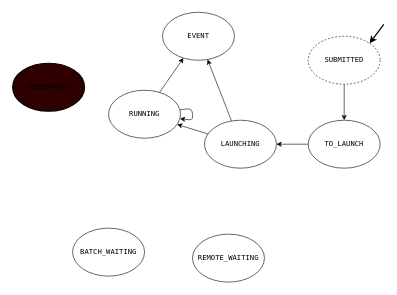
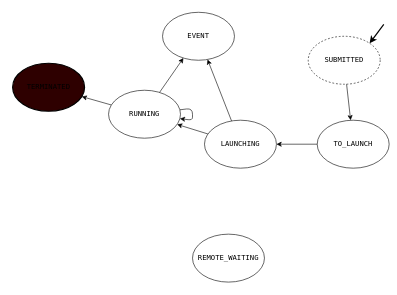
  <mxCell id="0" />
  <mxCell id="1" parent="0" />
  <mxCell id="2" style="edgeStyle=none;html=1;" parent="1" source="3" target="8" edge="1"><mxGeometry relative="1" as="geometry" /></mxCell>
  <mxCell id="3" value="&lt;pre class=&quot;p-code-container p-code-container--block p-code-highlight__code-wrapper&quot;&gt;&lt;code style=&quot;font-family: var(--monaco-monospace-font);&quot;&gt;&lt;span class=&quot;hljs-string&quot;&gt;SUBMITTED&lt;/span&gt;&lt;/code&gt;&lt;/pre&gt;" style="ellipse;whiteSpace=wrap;html=1;dashed=1;" parent="1" vertex="1"><mxGeometry x="513" y="60" width="120" height="80" as="geometry" /></mxCell>
  <mxCell id="4" value="" style="endArrow=classic;html=1;rounded=0;entryX=1;entryY=0;entryDx=0;entryDy=0;strokeWidth=2;" parent="1" target="3" edge="1"><mxGeometry width="50" height="50" relative="1" as="geometry"><mxPoint x="639" y="40" as="sourcePoint" /><mxPoint x="549" y="-40" as="targetPoint" /></mxGeometry></mxCell>
  <mxCell id="5" value="&lt;pre class=&quot;p-code-container p-code-container--block p-code-highlight__code-wrapper&quot;&gt;&lt;code&gt;&lt;span class=&quot;hljs-string&quot;&gt;TERMINATED&lt;/span&gt;&lt;/code&gt;&lt;/pre&gt;" style="ellipse;whiteSpace=wrap;html=1;strokeWidth=2;fillColor=#2E0000;" parent="1" vertex="1"><mxGeometry x="20" y="105" width="120" height="80" as="geometry" /></mxCell>
  <mxCell id="6" value="&lt;pre class=&quot;p-code-container p-code-container--block p-code-highlight__code-wrapper&quot;&gt;&lt;code&gt;&lt;span class=&quot;hljs-string&quot;&gt;EVENT&lt;/span&gt;&lt;/code&gt;&lt;/pre&gt;" style="ellipse;whiteSpace=wrap;html=1;strokeWidth=1;" parent="1" vertex="1"><mxGeometry x="270" y="20" width="120" height="80" as="geometry" /></mxCell>
  <mxCell id="7" style="edgeStyle=none;html=1;" parent="1" source="8" target="11" edge="1"><mxGeometry relative="1" as="geometry" /></mxCell>
- <mxCell id="8" value="&lt;pre class=&quot;p-code-container p-code-container--block p-code-highlight__code-wrapper&quot;&gt;&lt;code&gt;&lt;span class=&quot;hljs-string&quot;&gt;TO_LAUNCH&lt;/span&gt;&lt;/code&gt;&lt;/pre&gt;" style="ellipse;whiteSpace=wrap;html=1;strokeWidth=1;" parent="1" vertex="1"><mxGeometry x="513" y="200" width="120" height="80" as="geometry" /></mxCell>
+ <mxCell id="8" value="&lt;pre class=&quot;p-code-container p-code-container--block p-code-highlight__code-wrapper&quot;&gt;&lt;code&gt;&lt;span class=&quot;hljs-string&quot;&gt;TO_LAUNCH&lt;/span&gt;&lt;/code&gt;&lt;/pre&gt;" style="ellipse;whiteSpace=wrap;html=1;strokeWidth=1;" parent="1" vertex="1"><mxGeometry x="528" y="200" width="120" height="80" as="geometry" /></mxCell>
  <mxCell id="9" style="edgeStyle=none;html=1;" parent="1" source="11" target="14" edge="1"><mxGeometry relative="1" as="geometry" /></mxCell>
  <mxCell id="10" style="edgeStyle=none;html=1;" parent="1" source="11" target="6" edge="1"><mxGeometry relative="1" as="geometry" /></mxCell>
  <mxCell id="11" value="&lt;pre class=&quot;p-code-container p-code-container--block p-code-highlight__code-wrapper&quot;&gt;&lt;code&gt;&lt;span class=&quot;hljs-string&quot;&gt;LAUNCHING&lt;/span&gt;&lt;/code&gt;&lt;/pre&gt;" style="ellipse;whiteSpace=wrap;html=1;strokeWidth=1;" parent="1" vertex="1"><mxGeometry x="340" y="200" width="120" height="80" as="geometry" /></mxCell>
+ <mxCell id="12" style="edgeStyle=none;html=1;" parent="1" source="14" target="5" edge="1"><mxGeometry relative="1" as="geometry" /></mxCell>
  <mxCell id="13" style="edgeStyle=none;html=1;" parent="1" source="14" target="6" edge="1"><mxGeometry relative="1" as="geometry" /></mxCell>
  <mxCell id="14" value="&lt;pre class=&quot;p-code-container p-code-container--block p-code-highlight__code-wrapper&quot;&gt;&lt;code&gt;&lt;span class=&quot;hljs-string&quot;&gt;RUNNING&lt;/span&gt;&lt;/code&gt;&lt;/pre&gt;" style="ellipse;whiteSpace=wrap;html=1;strokeWidth=1;" parent="1" vertex="1"><mxGeometry x="180" y="150" width="120" height="80" as="geometry" /></mxCell>
  <mxCell id="15" value="&lt;pre class=&quot;p-code-container p-code-container--block p-code-highlight__code-wrapper&quot;&gt;&lt;code&gt;&lt;span class=&quot;hljs-string&quot;&gt;REMOTE_WAITING&lt;/span&gt;&lt;/code&gt;&lt;/pre&gt;" style="ellipse;whiteSpace=wrap;html=1;strokeWidth=1;" parent="1" vertex="1"><mxGeometry x="320" y="390" width="120" height="80" as="geometry" /></mxCell>
- <mxCell id="16" value="&lt;pre class=&quot;p-code-container p-code-container--block p-code-highlight__code-wrapper&quot;&gt;&lt;code&gt;&lt;span class=&quot;hljs-string&quot;&gt;BATCH_WAITING&lt;/span&gt;&lt;/code&gt;&lt;/pre&gt;" style="ellipse;whiteSpace=wrap;html=1;strokeWidth=1;" parent="1" vertex="1"><mxGeometry x="120" y="380" width="120" height="80" as="geometry" /></mxCell>
  <mxCell id="17" style="edgeStyle=none;html=1;" parent="1" source="14" target="14" edge="1"><mxGeometry relative="1" as="geometry" /></mxCell>
